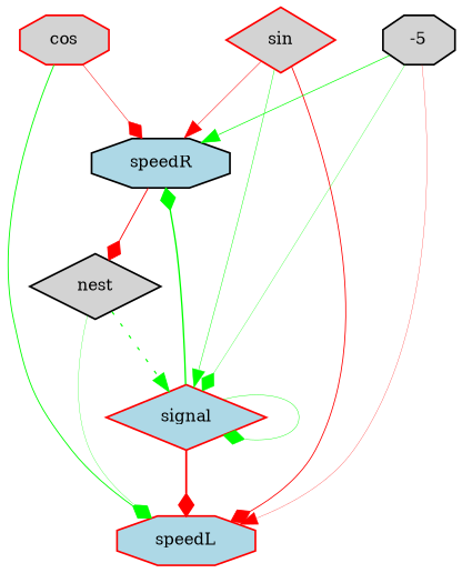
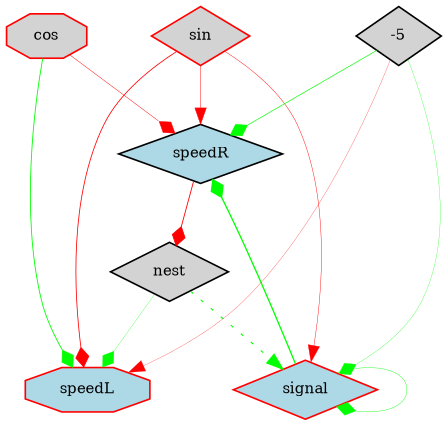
  digraph {
    node [color=red fillcolor=lightgray fontsize=9 shape=diamond style=filled]
    edge [arrowhead=diamond color=green style=solid]
    cos [height=0.2 shape=octagon width=0.2]
    speedL [fillcolor=lightblue height=0.2 shape=octagon width=0.2]
-   speedR [color=black fillcolor=lightblue height=0.2 shape=octagon width=0.2]
+   speedR [color=black fillcolor=lightblue height=0.2 width=0.2]
    nest [color=black height=0.2 width=0.2]
    sin [height=0.2 width=0.2]
    signal [fillcolor=lightblue height=0.2 width=0.2]
-   -5 [color=black height=0.2 shape=octagon width=0.2]
+   -5 [color=black height=0.2 width=0.2]
    cos -> speedL [penwidth=0.5250636819642777]
    cos -> speedR [color=red penwidth=0.27633385234856844]
    speedR -> nest [color=red penwidth=0.5273306012016745]
    nest -> speedL [penwidth=0.16396125892433167]
    nest -> signal [arrowhead=normal penwidth=0.6777254780386756 style=dotted]
    sin -> speedL [color=red penwidth=0.49233271438220383]
    sin -> speedR [arrowhead=normal color=red penwidth=0.28218649944972685]
-   sin -> signal [arrowhead=normal penwidth=0.2650919852991005]
-   signal -> speedL [color=red penwidth=1.0505588361391995]
+   sin -> signal [arrowhead=normal color=red penwidth=0.2650919852991005]
    signal -> speedR [penwidth=0.793232803708104]
    signal -> signal [penwidth=0.23906324569098278]
    -5 -> speedL [arrowhead=normal color=red penwidth=0.15484444612968856]
-   -5 -> speedR [arrowhead=normal penwidth=0.3982955789488274]
+   -5 -> speedR [penwidth=0.3982955789488274]
    -5 -> signal [penwidth=0.17720309940592527]
  }
